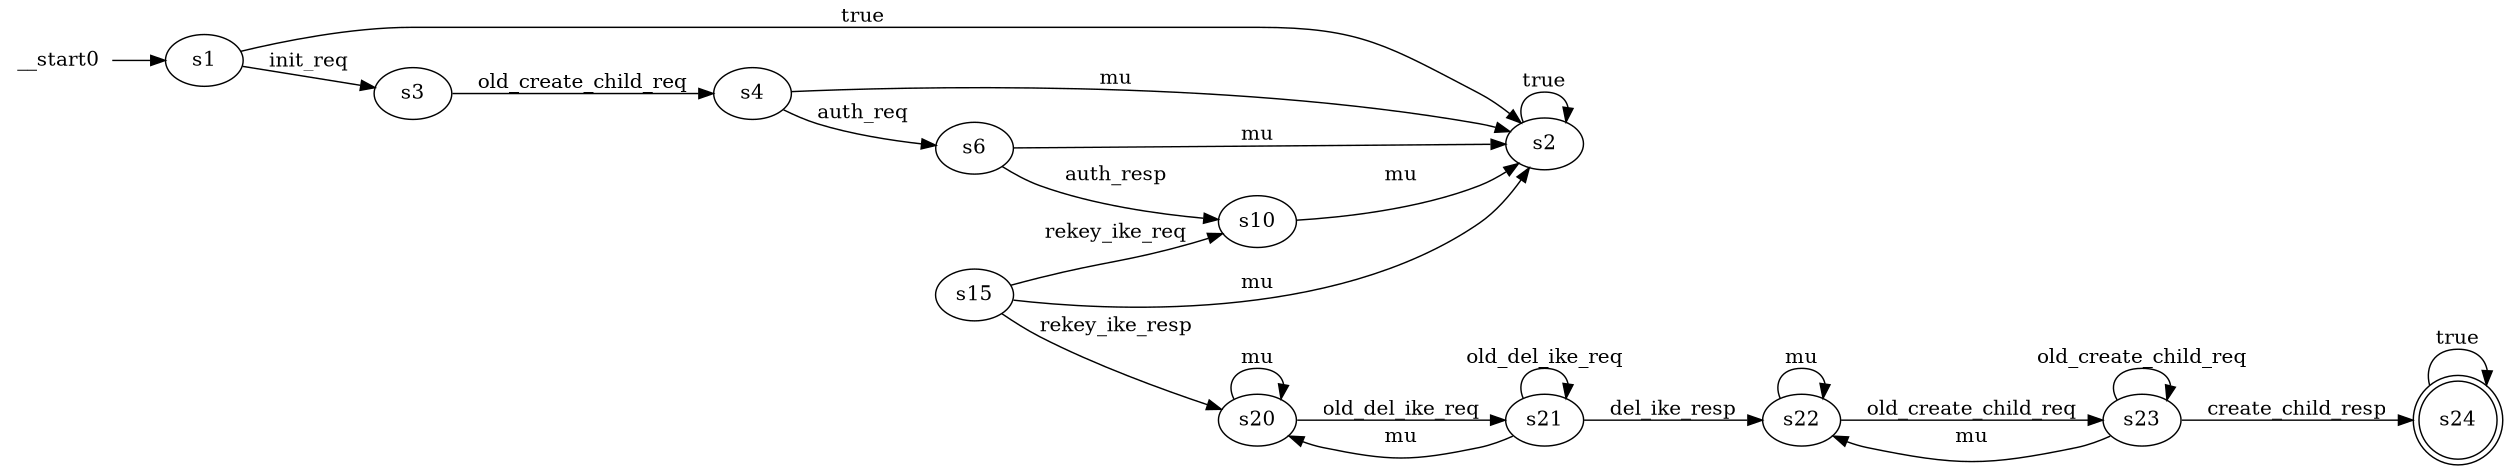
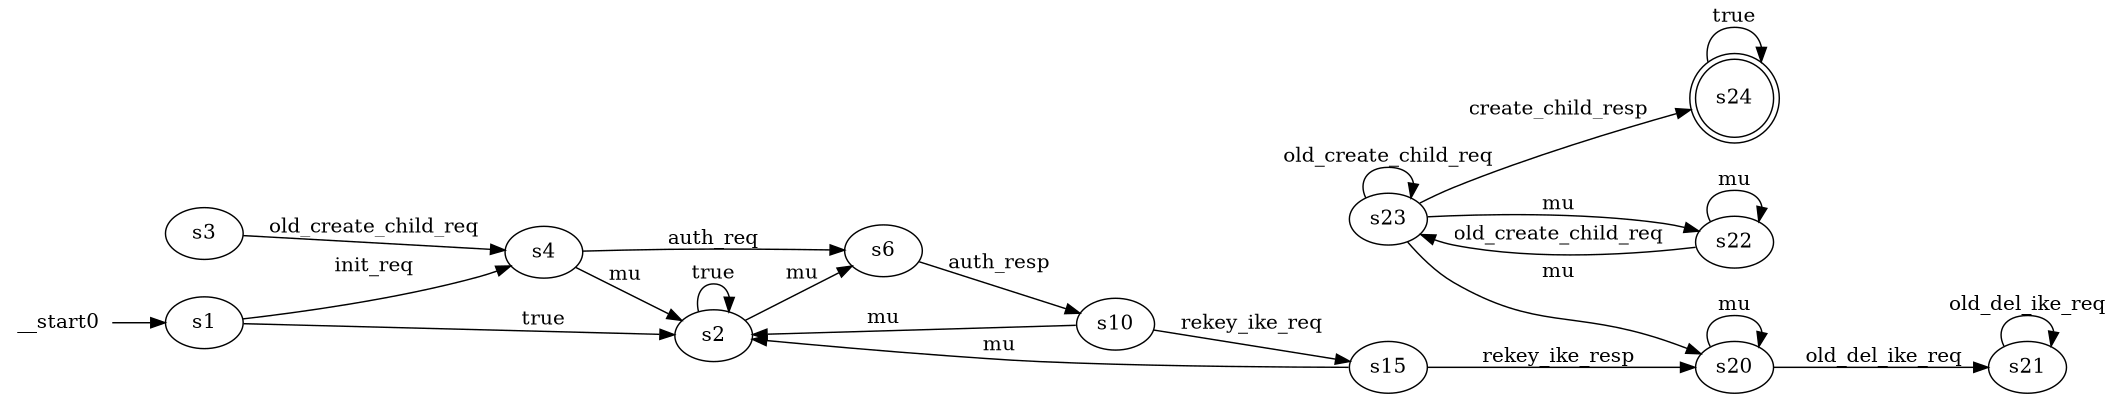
  digraph {
    rankdir=LR
    n1 [label=s1]
    n2 [label=s2]
    n3 [label=s3]
    n4 [label=s4]
    n5 [label=s6]
    n6 [label=s10]
    n7 [label=s15]
    n8 [label=s20]
    n9 [label=s21]
    n10 [label=s22]
    n11 [label=s23]
    n12 [label=s24 shape=doublecircle]
    __start0 [shape=none]
    n1 -> n2 [label=true]
-   n1 -> n3 [label=init_req]
+   n1 -> n4 [label=init_req]
    n2 -> n2 [label=true]
    n3 -> n4 [label=old_create_child_req]
    n4 -> n2 [label=mu]
    n4 -> n5 [label=auth_req]
-   n5 -> n2 [label=mu]
+   n2 -> n5 [label=mu]
    n5 -> n6 [label=auth_resp]
    n6 -> n2 [label=mu]
-   n7 -> n6 [label=rekey_ike_req]
+   n6 -> n7 [label=rekey_ike_req]
    n7 -> n2 [label=mu]
    n7 -> n8 [label=rekey_ike_resp]
    n8 -> n8 [label=mu]
    n8 -> n9 [label=old_del_ike_req]
-   n9 -> n8 [label=mu]
+   n11 -> n8 [label=mu]
    n9 -> n9 [label=old_del_ike_req]
-   n9 -> n10 [label=del_ike_resp]
    n10 -> n10 [label=mu]
    n10 -> n11 [label=old_create_child_req]
    n11 -> n10 [label=mu]
    n11 -> n11 [label=old_create_child_req]
    n11 -> n12 [label=create_child_resp]
    n12 -> n12 [label=true]
    __start0 -> n1
  }
